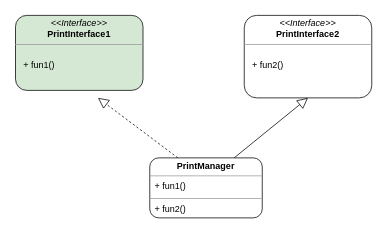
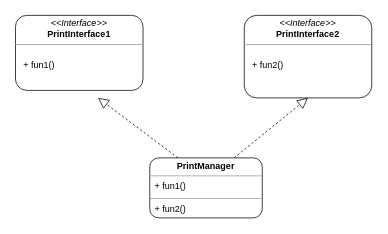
  <mxCell id="0" />
  <mxCell id="1" parent="0" />
- <mxCell id="2" value="&lt;p style=&quot;margin:0px;margin-top:4px;text-align:center;&quot;&gt;&lt;i&gt;&amp;lt;&amp;lt;Interface&amp;gt;&amp;gt;&lt;/i&gt;&lt;br&gt;&lt;b&gt;PrintInterface1&lt;/b&gt;&lt;/p&gt;&lt;hr size=&quot;1&quot;&gt;&lt;p style=&quot;margin:0px;margin-left:4px;&quot;&gt;&lt;br&gt;&lt;/p&gt;&lt;p style=&quot;margin:0px;margin-left:4px;&quot;&gt;&amp;nbsp; + fun1()&lt;/p&gt;" style="verticalAlign=top;align=left;overflow=fill;fontSize=12;fontFamily=Helvetica;html=1;labelBackgroundColor=none;rounded=1;fillColor=#d5e8d4;" vertex="1" parent="1"><mxGeometry x="20" y="20" width="170" height="100" as="geometry" /></mxCell>
+ <mxCell id="2" value="&lt;p style=&quot;margin:0px;margin-top:4px;text-align:center;&quot;&gt;&lt;i&gt;&amp;lt;&amp;lt;Interface&amp;gt;&amp;gt;&lt;/i&gt;&lt;br&gt;&lt;b&gt;PrintInterface1&lt;/b&gt;&lt;/p&gt;&lt;hr size=&quot;1&quot;&gt;&lt;p style=&quot;margin:0px;margin-left:4px;&quot;&gt;&lt;br&gt;&lt;/p&gt;&lt;p style=&quot;margin:0px;margin-left:4px;&quot;&gt;&amp;nbsp; + fun1()&lt;/p&gt;" style="verticalAlign=top;align=left;overflow=fill;fontSize=12;fontFamily=Helvetica;html=1;labelBackgroundColor=none;rounded=1;" vertex="1" parent="1"><mxGeometry x="20" y="20" width="170" height="100" as="geometry" /></mxCell>
  <mxCell id="3" value="&lt;p style=&quot;margin:0px;margin-top:4px;text-align:center;&quot;&gt;&lt;i&gt;&amp;lt;&amp;lt;Interface&amp;gt;&amp;gt;&lt;/i&gt;&lt;br&gt;&lt;b&gt;PrintInterface2&lt;/b&gt;&lt;/p&gt;&lt;hr size=&quot;1&quot;&gt;&lt;p style=&quot;margin:0px;margin-left:4px;&quot;&gt;&lt;br&gt;&lt;/p&gt;&lt;p style=&quot;margin:0px;margin-left:4px;&quot;&gt;&amp;nbsp; + fun2()&lt;/p&gt;" style="verticalAlign=top;align=left;overflow=fill;fontSize=12;fontFamily=Helvetica;html=1;labelBackgroundColor=none;rounded=1;" vertex="1" parent="1"><mxGeometry x="325" y="20" width="170" height="110" as="geometry" /></mxCell>
  <mxCell id="4" value="" style="endArrow=block;dashed=1;endFill=0;endSize=12;html=1;rounded=1;exitX=0.25;exitY=0;exitDx=0;exitDy=0;labelBackgroundColor=none;fontColor=default;" edge="1" parent="1" source="6"><mxGeometry width="160" relative="1" as="geometry"><mxPoint x="230" y="230" as="sourcePoint" /><mxPoint x="130" y="130" as="targetPoint" /></mxGeometry></mxCell>
- <mxCell id="5" value="" style="endArrow=block;dashed=0;endFill=0;endSize=12;html=1;rounded=1;entryX=0.5;entryY=1;entryDx=0;entryDy=0;exitX=0.75;exitY=0;exitDx=0;exitDy=0;labelBackgroundColor=none;fontColor=default;" edge="1" parent="1" source="6" target="3"><mxGeometry width="160" relative="1" as="geometry"><mxPoint x="355.625" y="230" as="sourcePoint" /><mxPoint x="350" y="160" as="targetPoint" /></mxGeometry></mxCell>
+ <mxCell id="5" value="" style="endArrow=block;dashed=1;endFill=0;endSize=12;html=1;rounded=1;entryX=0.5;entryY=1;entryDx=0;entryDy=0;exitX=0.75;exitY=0;exitDx=0;exitDy=0;labelBackgroundColor=none;fontColor=default;" edge="1" parent="1" source="6" target="3"><mxGeometry width="160" relative="1" as="geometry"><mxPoint x="355.625" y="230" as="sourcePoint" /><mxPoint x="350" y="160" as="targetPoint" /></mxGeometry></mxCell>
  <mxCell id="6" value="&lt;p style=&quot;margin:0px;margin-top:4px;text-align:center;&quot;&gt;&lt;b&gt;PrintManager&lt;/b&gt;&lt;/p&gt;&lt;hr size=&quot;1&quot;&gt;&amp;nbsp; + fun1()&lt;div style=&quot;height:2px;&quot;&gt;&lt;/div&gt;&lt;hr size=&quot;1&quot;&gt;&lt;div style=&quot;height:2px;&quot;&gt;&amp;nbsp; + fun2()&lt;/div&gt;" style="verticalAlign=top;align=left;overflow=fill;fontSize=12;fontFamily=Helvetica;html=1;labelBackgroundColor=none;rounded=1;" vertex="1" parent="1"><mxGeometry x="199" y="210" width="150" height="80" as="geometry" /></mxCell>
